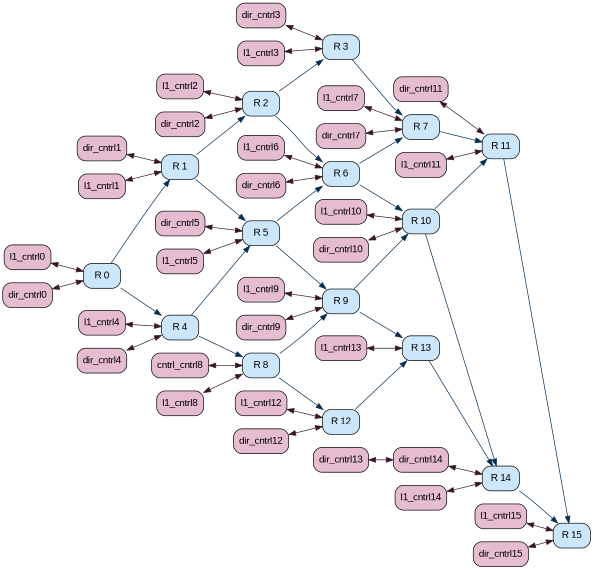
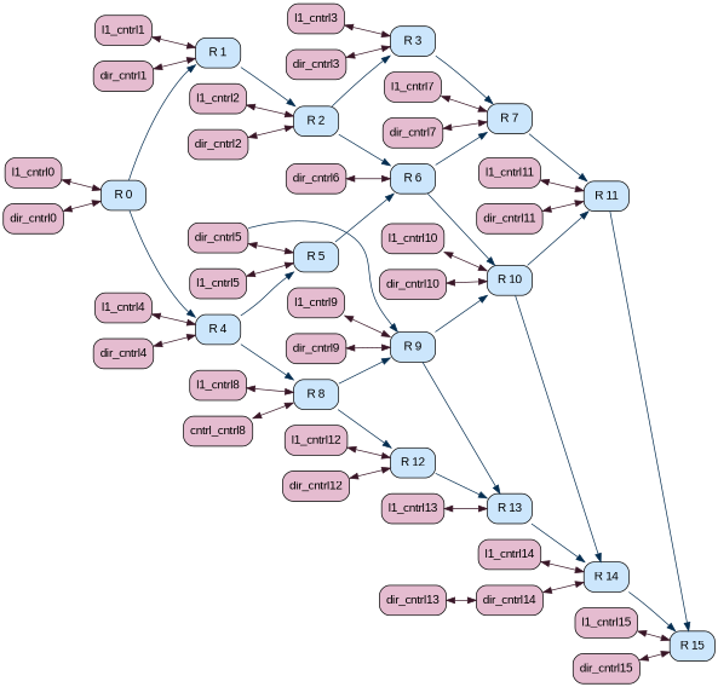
  graph {
    rankdir=LR
    node [color="#000000" fillcolor="#e5bcd0" fontcolor="#000000" fontname=Arial fontsize=14 shape=Mrecord style="rounded, filled"]
    edge [color="#381526" dir=both weight=1.0]
    n1 [fillcolor="#cce6fc" label="R 0"]
    n2 [fillcolor="#cce6fc" label="R 1"]
    n3 [fillcolor="#cce6fc" label="R 4"]
    n4 [fillcolor="#cce6fc" label="R 2"]
    n5 [fillcolor="#cce6fc" label="R 5"]
    n6 [fillcolor="#cce6fc" label="R 8"]
    n7 [fillcolor="#cce6fc" label="R 3"]
    n8 [fillcolor="#cce6fc" label="R 6"]
    n9 [fillcolor="#cce6fc" label="R 9"]
    n10 [fillcolor="#cce6fc" label="R 7"]
    n11 [fillcolor="#cce6fc" label="R 10"]
    n12 [fillcolor="#cce6fc" label="R 11"]
    n13 [fillcolor="#cce6fc" label="R 12"]
    n14 [fillcolor="#cce6fc" label="R 13"]
    n15 [fillcolor="#cce6fc" label="R 14"]
    n16 [fillcolor="#cce6fc" label="R 15"]
    n17 [label=l1_cntrl0]
    n18 [label=l1_cntrl1]
    n19 [label=l1_cntrl2]
    n20 [label=l1_cntrl3]
    n21 [label=l1_cntrl4]
    n22 [label=l1_cntrl5]
-   n23 [label=l1_cntrl6]
    n24 [label=l1_cntrl7]
    n25 [label=l1_cntrl8]
    n26 [label=l1_cntrl9]
    n27 [label=l1_cntrl10]
    n28 [label=l1_cntrl11]
    n29 [label=l1_cntrl12]
    n30 [label=l1_cntrl13]
    n31 [label=l1_cntrl14]
    n32 [label=l1_cntrl15]
    n33 [label=dir_cntrl0]
    n34 [label=dir_cntrl1]
    n35 [label=dir_cntrl2]
    n36 [label=dir_cntrl3]
    n37 [label=dir_cntrl4]
    n38 [label=dir_cntrl5]
    n39 [label=dir_cntrl6]
    n40 [label=dir_cntrl7]
    n41 [label=cntrl_cntrl8]
    n42 [label=dir_cntrl9]
    n43 [label=dir_cntrl10]
    n44 [label=dir_cntrl11]
    n45 [label=dir_cntrl12]
    n46 [label=dir_cntrl13]
    n47 [label=dir_cntrl14]
    n48 [label=dir_cntrl15]
    n1 -- n2 [color="#042d50" dir=forward weight=0.5]
    n1 -- n3 [color="#042d50" dir=forward weight=0.5]
    n2 -- n4 [color="#042d50" dir=forward weight=0.5]
-   n2 -- n5 [color="#042d50" dir=forward weight=0.5]
    n3 -- n5 [color="#042d50" dir=forward weight=0.5]
    n3 -- n6 [color="#042d50" dir=forward weight=0.5]
    n4 -- n7 [color="#042d50" dir=forward weight=0.5]
    n4 -- n8 [color="#042d50" dir=forward weight=0.5]
    n5 -- n8 [color="#042d50" dir=forward weight=0.5]
-   n5 -- n9 [color="#042d50" dir=forward weight=0.5]
+   n38 -- n9 [color="#042d50" dir=forward weight=0.5]
    n6 -- n9 [color="#042d50" dir=forward weight=0.5]
    n6 -- n13 [color="#042d50" dir=forward weight=0.5]
    n7 -- n10 [color="#042d50" dir=forward weight=0.5]
    n8 -- n10 [color="#042d50" dir=forward weight=0.5]
    n8 -- n11 [color="#042d50" dir=forward weight=0.5]
    n9 -- n11 [color="#042d50" dir=forward weight=0.5]
    n9 -- n14 [color="#042d50" dir=forward weight=0.5]
    n10 -- n12 [color="#042d50" dir=forward weight=0.5]
    n11 -- n12 [color="#042d50" dir=forward weight=0.5]
    n11 -- n15 [color="#042d50" dir=forward weight=0.5]
    n12 -- n16 [color="#042d50" dir=forward weight=0.5]
    n13 -- n14 [color="#042d50" dir=forward weight=0.5]
    n14 -- n15 [color="#042d50" dir=forward weight=0.5]
    n15 -- n16 [color="#042d50" dir=forward weight=0.5]
    n17 -- n1
    n18 -- n2
    n19 -- n4
    n20 -- n7
    n21 -- n3
    n22 -- n5
-   n23 -- n8
    n24 -- n10
    n25 -- n6
    n26 -- n9
    n27 -- n11
    n28 -- n12
    n29 -- n13
    n30 -- n14
    n31 -- n15
    n32 -- n16
    n33 -- n1
    n34 -- n2
    n35 -- n4
    n36 -- n7
    n37 -- n3
    n38 -- n5
    n39 -- n8
    n40 -- n10
    n41 -- n6
    n42 -- n9
    n43 -- n11
    n44 -- n12
    n45 -- n13
    n46 -- n47
    n47 -- n15
    n48 -- n16
  }
